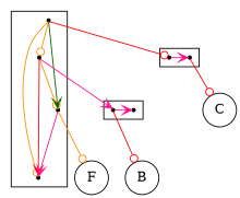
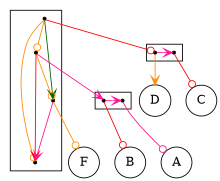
  digraph {
    compound=true
    fontname=Verdana
    fontsize=12
    newrank=true
    node [shape=point]
    edge [arrowhead=odot color=darkorange]
    s_DC
    s_BA
    s_F
    s_E
    s_B
    s_A
    s_D
    s_C
    F [shape=circle]
    B [shape=circle]
+   A [shape=circle]
+   D [shape=circle]
    C [shape=circle]
    subgraph cluster_1 {
      s_DC
      s_BA
      s_F
      s_E
    }
    subgraph cluster_2 {
      rank=same
      s_B
      s_A
    }
    subgraph cluster_3 {
      rank=same
      s_D
      s_C
    }
    s_DC -> s_BA
    s_DC -> s_F [arrowhead=vee color=darkgreen]
    s_DC -> s_E
    s_DC -> s_D [color=red]
    s_BA -> s_F
    s_BA -> s_E [arrowhead=vee color=red]
    s_BA -> s_B [arrowhead=vee color=deeppink]
    s_F -> s_E [arrowhead=vee color=deeppink]
    s_F -> F
    s_B -> s_A [arrowhead=vee color=deeppink]
    s_B -> B [color=red]
+   s_A -> A [color=deeppink]
    s_D -> s_C [arrowhead=vee color=deeppink]
+   s_D -> D [arrowhead=vee]
    s_C -> C [color=red]
  }
